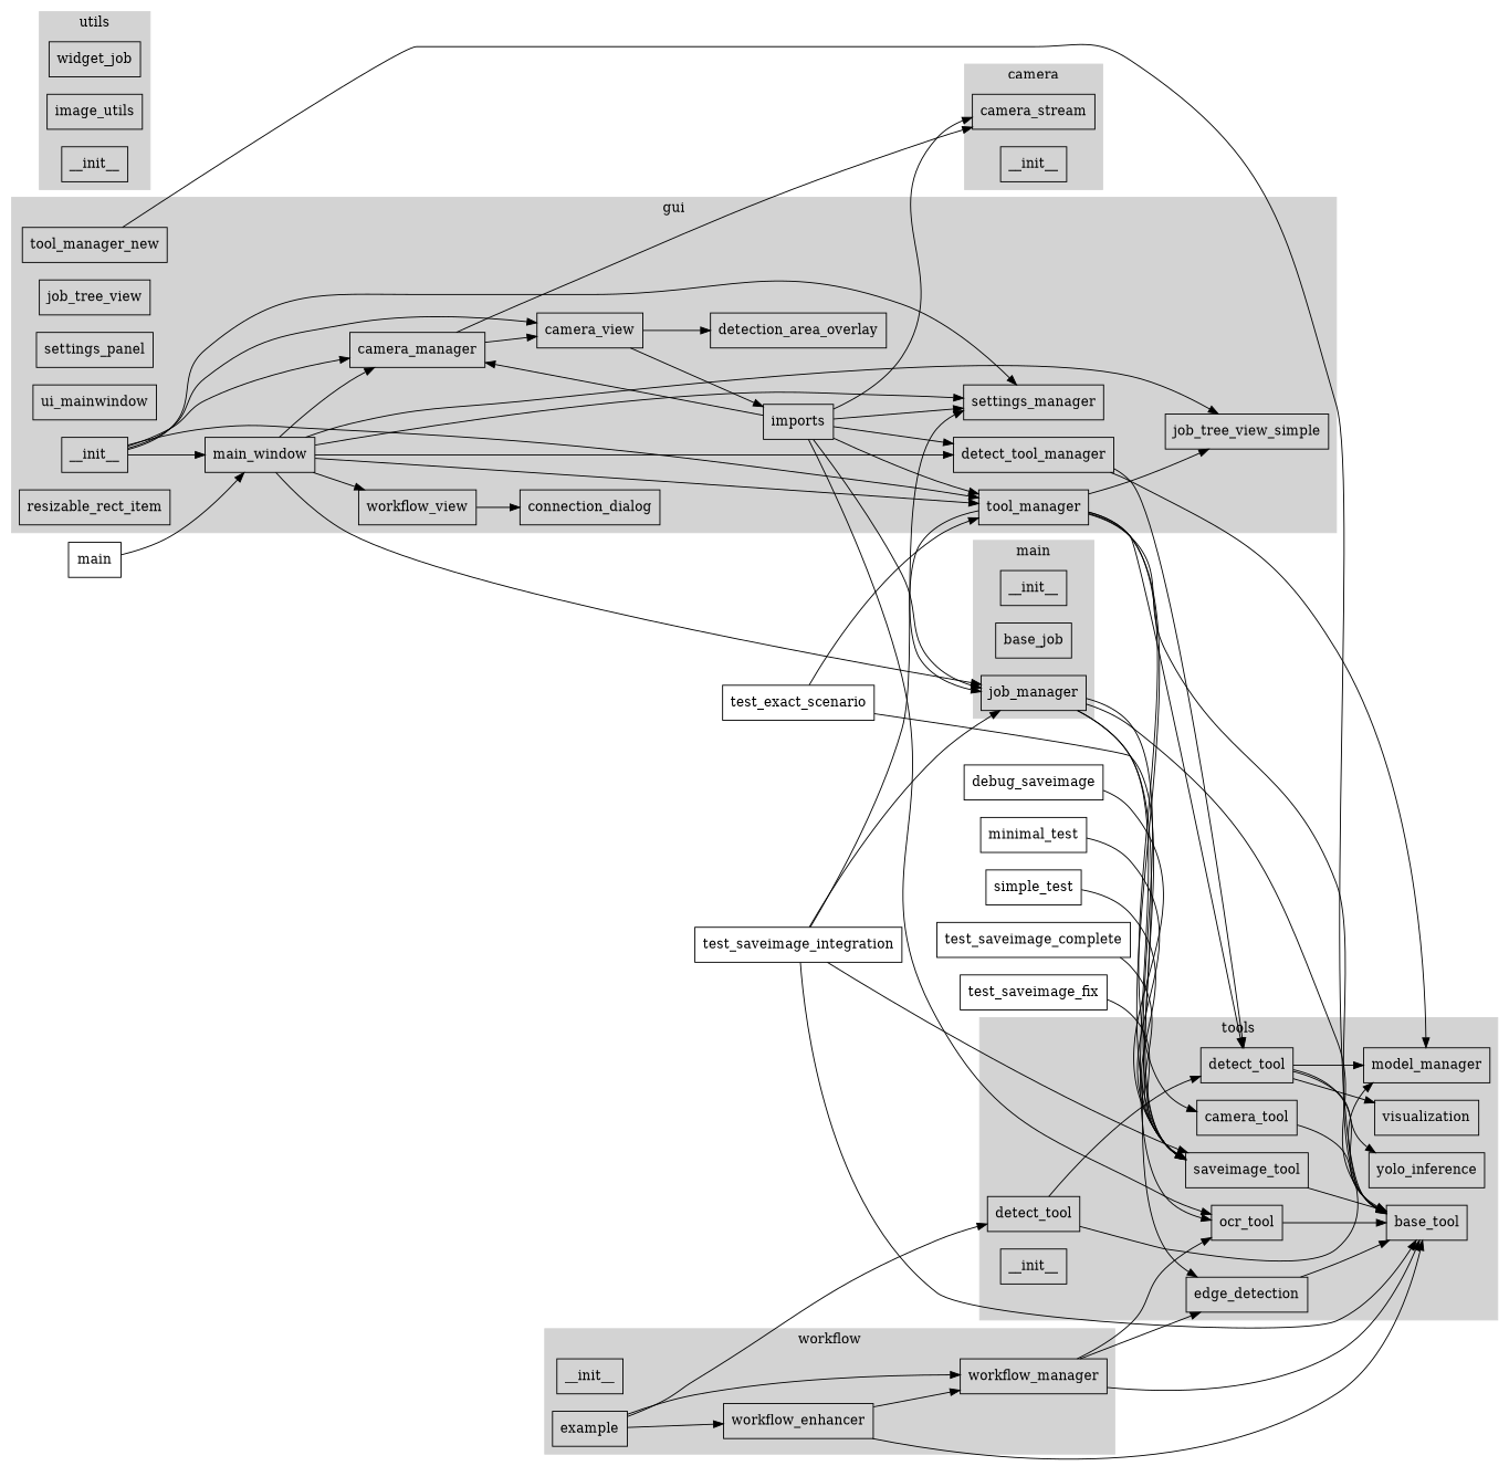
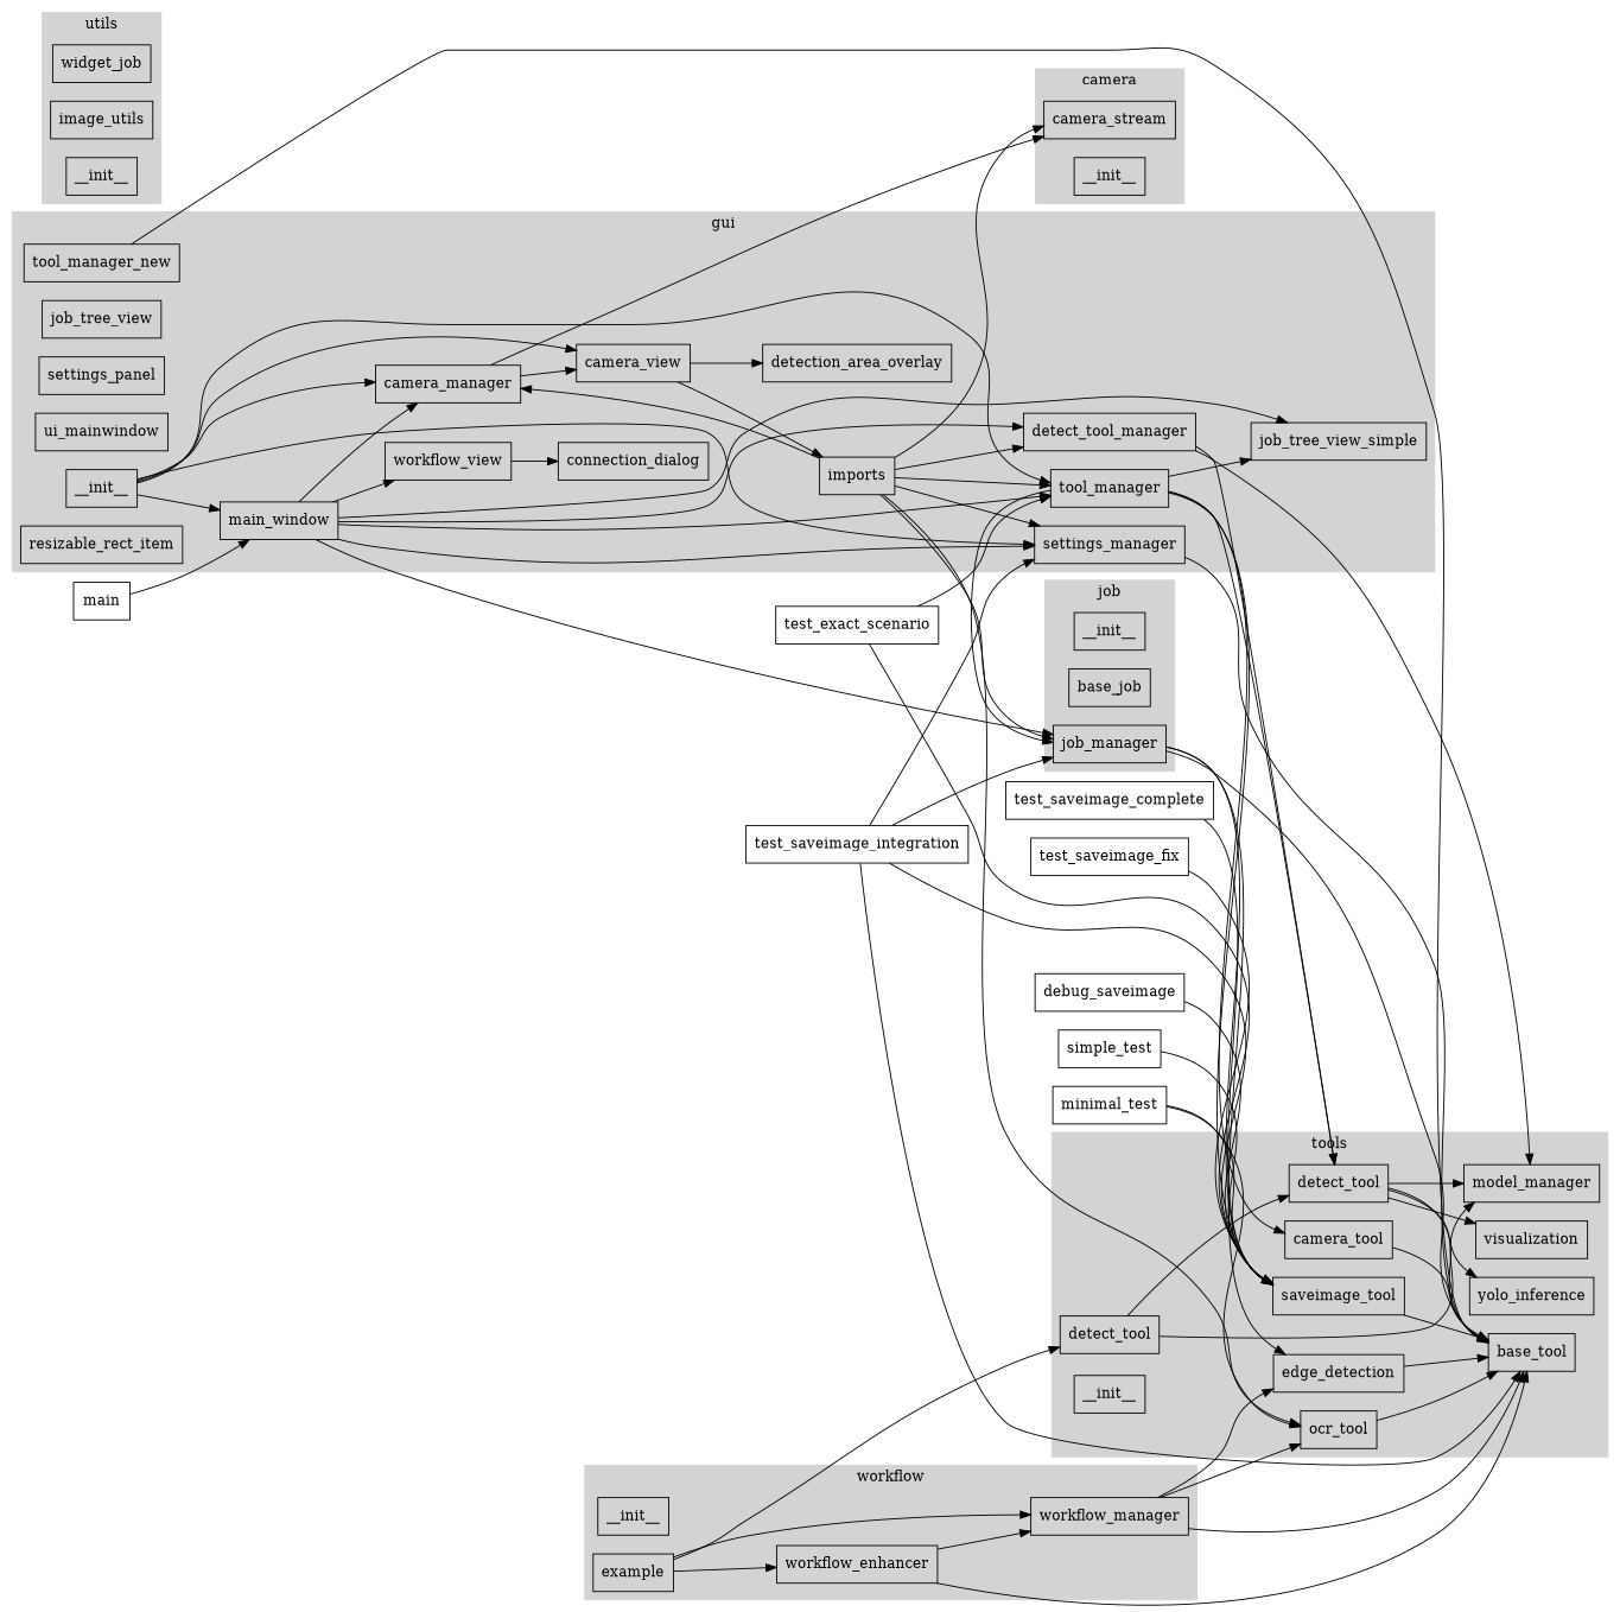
  digraph {
    rankdir=LR
    node [shape=box]
    n1 [label=__init__]
    n2 [label=detection_area_overlay]
    n3 [label=connection_dialog]
    n4 [label=job_tree_view]
    n5 [label=tool_manager]
    n6 [label=job_tree_view_simple]
    n7 [label=main_window]
    n8 [label=settings_panel]
    n9 [label=ui_mainwindow]
    n10 [label=camera_view]
    n11 [label=tool_manager_new]
    n12 [label=resizable_rect_item]
    n13 [label=detect_tool_manager]
    n14 [label=imports]
    n15 [label=workflow_view]
    n16 [label=settings_manager]
    n17 [label=camera_manager]
    n18 [label=detect_tool]
    n19 [label=__init__]
    n20 [label=edge_detection]
    n21 [label=yolo_inference]
    n22 [label=base_tool]
    n23 [label=camera_tool]
    n24 [label=saveimage_tool]
    n25 [label=model_manager]
    n26 [label=ocr_tool]
    n27 [label=visualization]
    n28 [label=detect_tool]
    n29 [label=widget_job]
    n30 [label=image_utils]
    n31 [label=__init__]
    n32 [label=camera_stream]
    n33 [label=__init__]
    n34 [label=__init__]
    n35 [label=example]
    n36 [label=workflow_manager]
    n37 [label=workflow_enhancer]
    n38 [label=__init__]
    n39 [label=base_job]
    n40 [label=job_manager]
    debug_saveimage
    main
    minimal_test
    simple_test
    test_exact_scenario
    test_saveimage_complete
    test_saveimage_fix
    test_saveimage_integration
    subgraph cluster_1 {
      color=lightgrey
      label=gui
      style=filled
      n1
      n2
      n3
      n4
      n5
      n6
      n7
      n8
      n9
      n10
      n11
      n12
      n13
      n14
      n15
      n16
      n17
    }
    subgraph cluster_2 {
      color=lightgrey
      label=tools
      style=filled
      n18
      n19
      n20
      n21
      n22
      n23
      n24
      n25
      n26
      n27
      n28
    }
    subgraph cluster_3 {
      color=lightgrey
      label=utils
      style=filled
      n29
      n30
      n31
    }
    subgraph cluster_4 {
      color=lightgrey
      label=camera
      style=filled
      n32
      n33
    }
    subgraph cluster_5 {
      color=lightgrey
      label=workflow
      style=filled
      n34
      n35
      n36
      n37
    }
    subgraph cluster_6 {
      color=lightgrey
-     label=main
+     label=job
      style=filled
      n38
      n39
      n40
    }
    n1 -> n5
    n1 -> n7
    n1 -> n10
    n1 -> n16
    n1 -> n17
    n5 -> n6
-   n5 -> n22
+   n16 -> n22
    n5 -> n23
    n5 -> n24
    n5 -> n28
    n5 -> n40
    n7 -> n5
    n7 -> n6
    n7 -> n13
    n7 -> n15
    n7 -> n16
    n7 -> n17
    n7 -> n40
    n10 -> n2
    n10 -> n14
    n11 -> n22
    n13 -> n25
    n13 -> n28
    n14 -> n5
    n14 -> n13
    n14 -> n16
    n14 -> n17
    n14 -> n26
    n14 -> n32
    n14 -> n40
    n15 -> n3
    n17 -> n10
    n17 -> n32
    n18 -> n25
    n18 -> n28
    n20 -> n22
    n23 -> n22
    n24 -> n22
    n26 -> n22
    n28 -> n21
    n28 -> n22
    n28 -> n25
    n28 -> n27
    n35 -> n18
    n35 -> n36
    n35 -> n37
    n36 -> n20
    n36 -> n22
    n36 -> n26
    n37 -> n22
    n37 -> n36
    n40 -> n20
    n40 -> n22
    n40 -> n24
-   n40 -> n26
+   minimal_test -> n26
    debug_saveimage -> n24
    main -> n7
    minimal_test -> n24
    simple_test -> n24
    test_exact_scenario -> n5
    test_exact_scenario -> n24
    test_saveimage_complete -> n24
    test_saveimage_fix -> n24
    test_saveimage_integration -> n16
    test_saveimage_integration -> n22
    test_saveimage_integration -> n24
    test_saveimage_integration -> n40
  }
